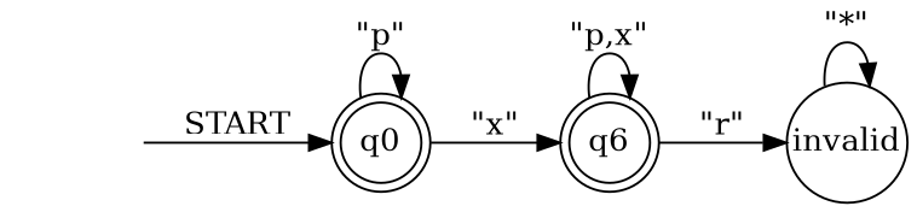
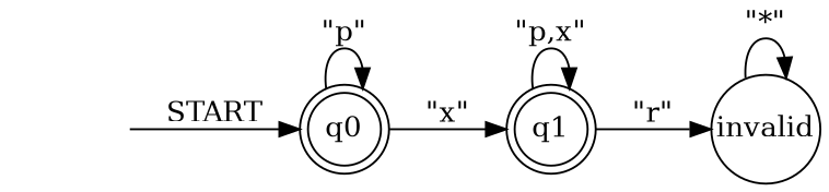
  digraph {
    rankdir=LR
    node [margin=0 shape=doublecircle]
    q0
-   q1 [label=q6]
+   q1
    invalid [shape=circle]
    start0 [shape=none style=invis margin=""]
    q0 -> q0 [label="\"p\""]
    q0 -> q1 [label="\"x\""]
    q1 -> q1 [label="\"p,x\""]
    q1 -> invalid [label="\"r\""]
    invalid -> invalid [label="\"*\""]
    start0 -> q0 [label=START]
  }
